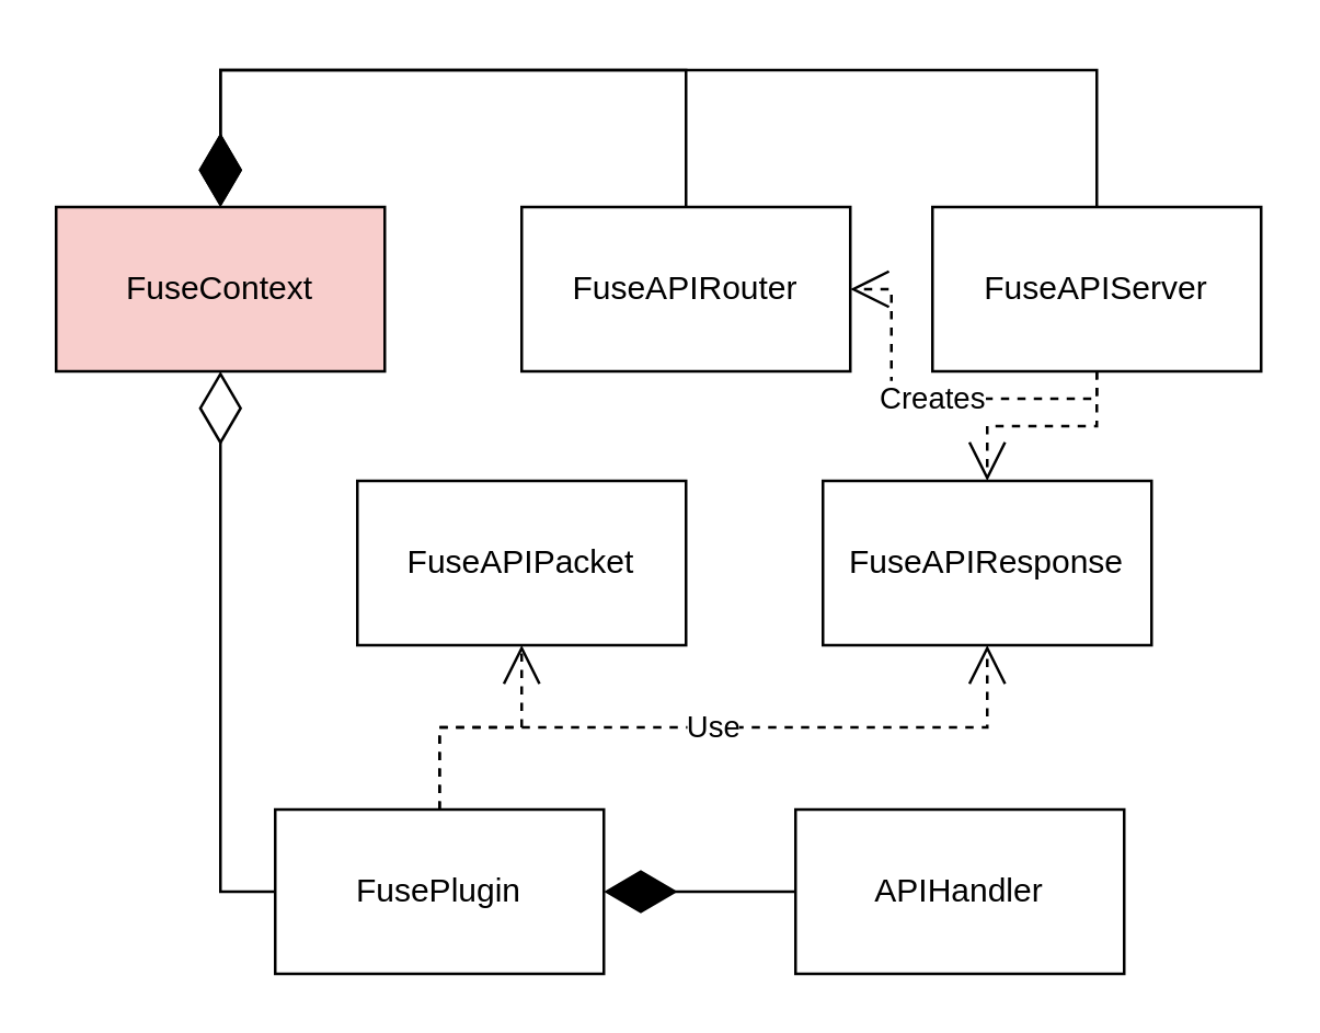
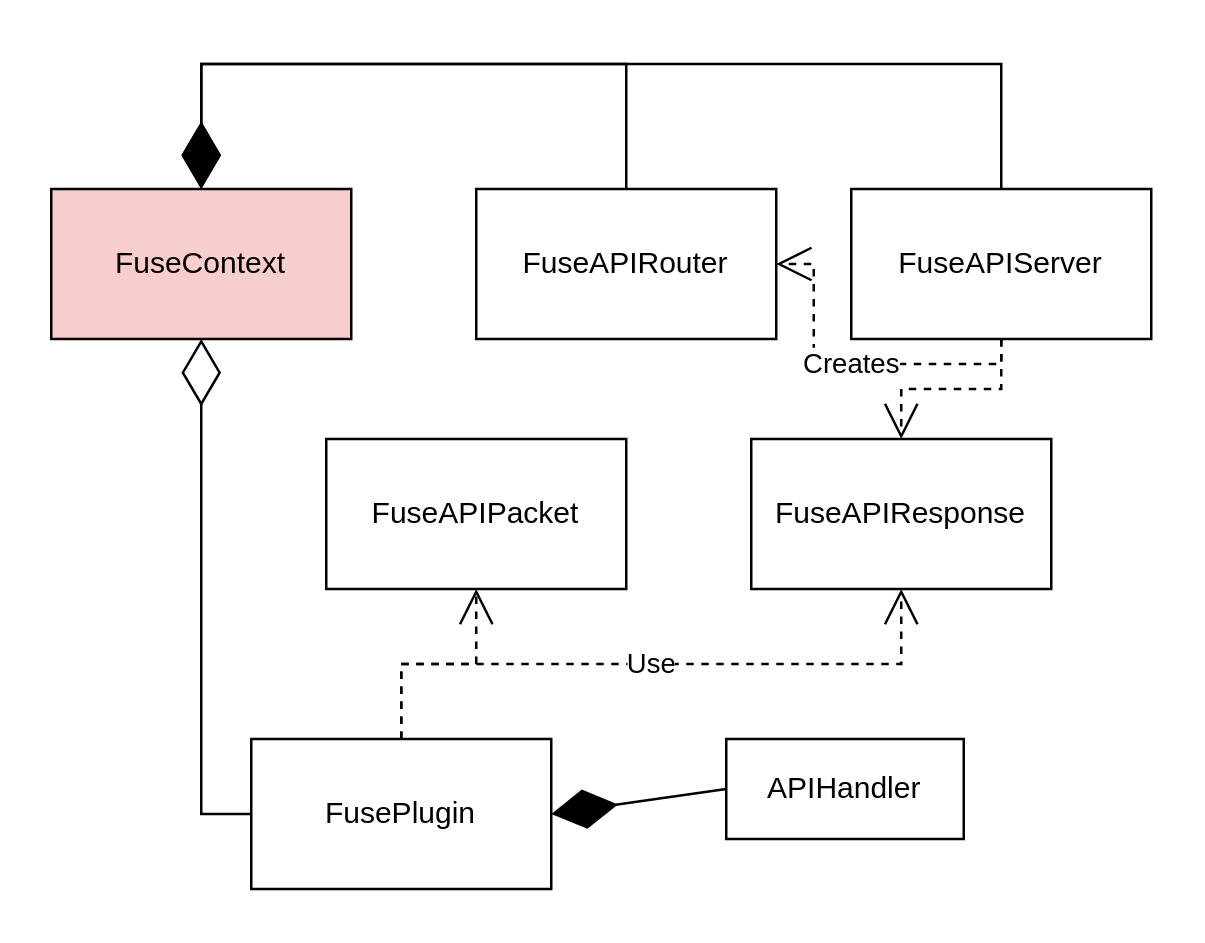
  <mxCell id="0" />
  <mxCell id="1" parent="0" />
  <mxCell id="2" value="FuseAPIServer" style="rounded=0;whiteSpace=wrap;html=1;" vertex="1" parent="1"><mxGeometry x="340" y="70" width="120" height="60" as="geometry" /></mxCell>
  <mxCell id="3" value="FuseContext" style="rounded=0;whiteSpace=wrap;html=1;fillColor=#f8cecc;" vertex="1" parent="1"><mxGeometry x="20" y="70" width="120" height="60" as="geometry" /></mxCell>
  <mxCell id="4" value="FuseAPIRouter" style="rounded=0;whiteSpace=wrap;html=1;" vertex="1" parent="1"><mxGeometry x="190" y="70" width="120" height="60" as="geometry" /></mxCell>
  <mxCell id="5" value="" style="endArrow=diamondThin;endFill=1;endSize=24;html=1;rounded=0;entryX=0.5;entryY=0;entryDx=0;entryDy=0;exitX=0.5;exitY=0;exitDx=0;exitDy=0;edgeStyle=orthogonalEdgeStyle;" edge="1" parent="1" source="4" target="3"><mxGeometry width="160" relative="1" as="geometry"><mxPoint x="230" y="280" as="sourcePoint" /><mxPoint x="390" y="280" as="targetPoint" /><Array as="points"><mxPoint x="250" y="20" /><mxPoint x="80" y="20" /></Array></mxGeometry></mxCell>
  <mxCell id="6" value="" style="endArrow=diamondThin;endFill=1;endSize=24;html=1;rounded=0;exitX=0.5;exitY=0;exitDx=0;exitDy=0;entryX=0.5;entryY=0;entryDx=0;entryDy=0;edgeStyle=orthogonalEdgeStyle;" edge="1" parent="1" source="2" target="3"><mxGeometry width="160" relative="1" as="geometry"><mxPoint x="260" y="80" as="sourcePoint" /><mxPoint x="340" y="-40" as="targetPoint" /><Array as="points"><mxPoint x="400" y="20" /><mxPoint x="80" y="20" /></Array></mxGeometry></mxCell>
  <mxCell id="7" value="FusePlugin" style="rounded=0;whiteSpace=wrap;html=1;" vertex="1" parent="1"><mxGeometry x="100" y="290" width="120" height="60" as="geometry" /></mxCell>
  <mxCell id="8" value="" style="endArrow=diamondThin;endFill=0;endSize=24;html=1;rounded=0;entryX=0.5;entryY=1;entryDx=0;entryDy=0;exitX=0;exitY=0.5;exitDx=0;exitDy=0;edgeStyle=orthogonalEdgeStyle;" edge="1" parent="1" source="7" target="3"><mxGeometry width="160" relative="1" as="geometry"><mxPoint x="120" y="410" as="sourcePoint" /><mxPoint x="280" y="410" as="targetPoint" /></mxGeometry></mxCell>
  <mxCell id="9" value="FuseAPIPacket" style="rounded=0;whiteSpace=wrap;html=1;" vertex="1" parent="1"><mxGeometry x="130" y="170" width="120" height="60" as="geometry" /></mxCell>
  <mxCell id="10" value="FuseAPIResponse" style="rounded=0;whiteSpace=wrap;html=1;" vertex="1" parent="1"><mxGeometry x="300" y="170" width="120" height="60" as="geometry" /></mxCell>
  <mxCell id="11" value="" style="endArrow=open;endSize=12;dashed=1;html=1;rounded=0;exitX=0.5;exitY=1;exitDx=0;exitDy=0;entryX=0.5;entryY=0;entryDx=0;entryDy=0;edgeStyle=orthogonalEdgeStyle;" edge="1" parent="1" source="2" target="10"><mxGeometry width="160" relative="1" as="geometry"><mxPoint x="520" y="275" as="sourcePoint" /><mxPoint x="310" y="315" as="targetPoint" /></mxGeometry></mxCell>
  <mxCell id="12" value="Creates" style="endArrow=open;endSize=12;dashed=1;html=1;rounded=0;exitX=0.5;exitY=1;exitDx=0;exitDy=0;edgeStyle=orthogonalEdgeStyle;" edge="1" parent="1" source="2" target="4"><mxGeometry width="160" relative="1" as="geometry"><mxPoint x="530" y="285" as="sourcePoint" /><mxPoint x="320" y="325" as="targetPoint" /></mxGeometry></mxCell>
  <mxCell id="13" value="" style="endArrow=open;endSize=12;dashed=1;html=1;rounded=0;exitX=0.5;exitY=0;exitDx=0;exitDy=0;entryX=0.5;entryY=1;entryDx=0;entryDy=0;edgeStyle=orthogonalEdgeStyle;" edge="1" parent="1" source="7" target="9"><mxGeometry x="-0.429" y="32" width="160" relative="1" as="geometry"><mxPoint x="300" y="390" as="sourcePoint" /><mxPoint x="460" y="390" as="targetPoint" /><mxPoint x="-30" y="22" as="offset" /></mxGeometry></mxCell>
  <mxCell id="14" value="Use" style="endArrow=open;endSize=12;dashed=1;html=1;rounded=0;exitX=0.5;exitY=0;exitDx=0;exitDy=0;entryX=0.5;entryY=1;entryDx=0;entryDy=0;edgeStyle=orthogonalEdgeStyle;" edge="1" parent="1" source="7" target="10"><mxGeometry width="160" relative="1" as="geometry"><mxPoint x="320" y="380" as="sourcePoint" /><mxPoint x="480" y="380" as="targetPoint" /></mxGeometry></mxCell>
- <mxCell id="15" value="APIHandler" style="rounded=0;whiteSpace=wrap;html=1;" vertex="1" parent="1"><mxGeometry x="290" y="290" width="120" height="60" as="geometry" /></mxCell>
+ <mxCell id="15" value="APIHandler" style="rounded=0;whiteSpace=wrap;html=1;" vertex="1" parent="1"><mxGeometry x="290" y="290" width="95" height="40" as="geometry" /></mxCell>
  <mxCell id="16" value="" style="endArrow=diamondThin;endFill=1;endSize=24;html=1;rounded=0;entryX=1;entryY=0.5;entryDx=0;entryDy=0;exitX=0;exitY=0.5;exitDx=0;exitDy=0;" edge="1" parent="1" source="15" target="7"><mxGeometry width="160" relative="1" as="geometry"><mxPoint x="230" y="460" as="sourcePoint" /><mxPoint x="390" y="460" as="targetPoint" /></mxGeometry></mxCell>
